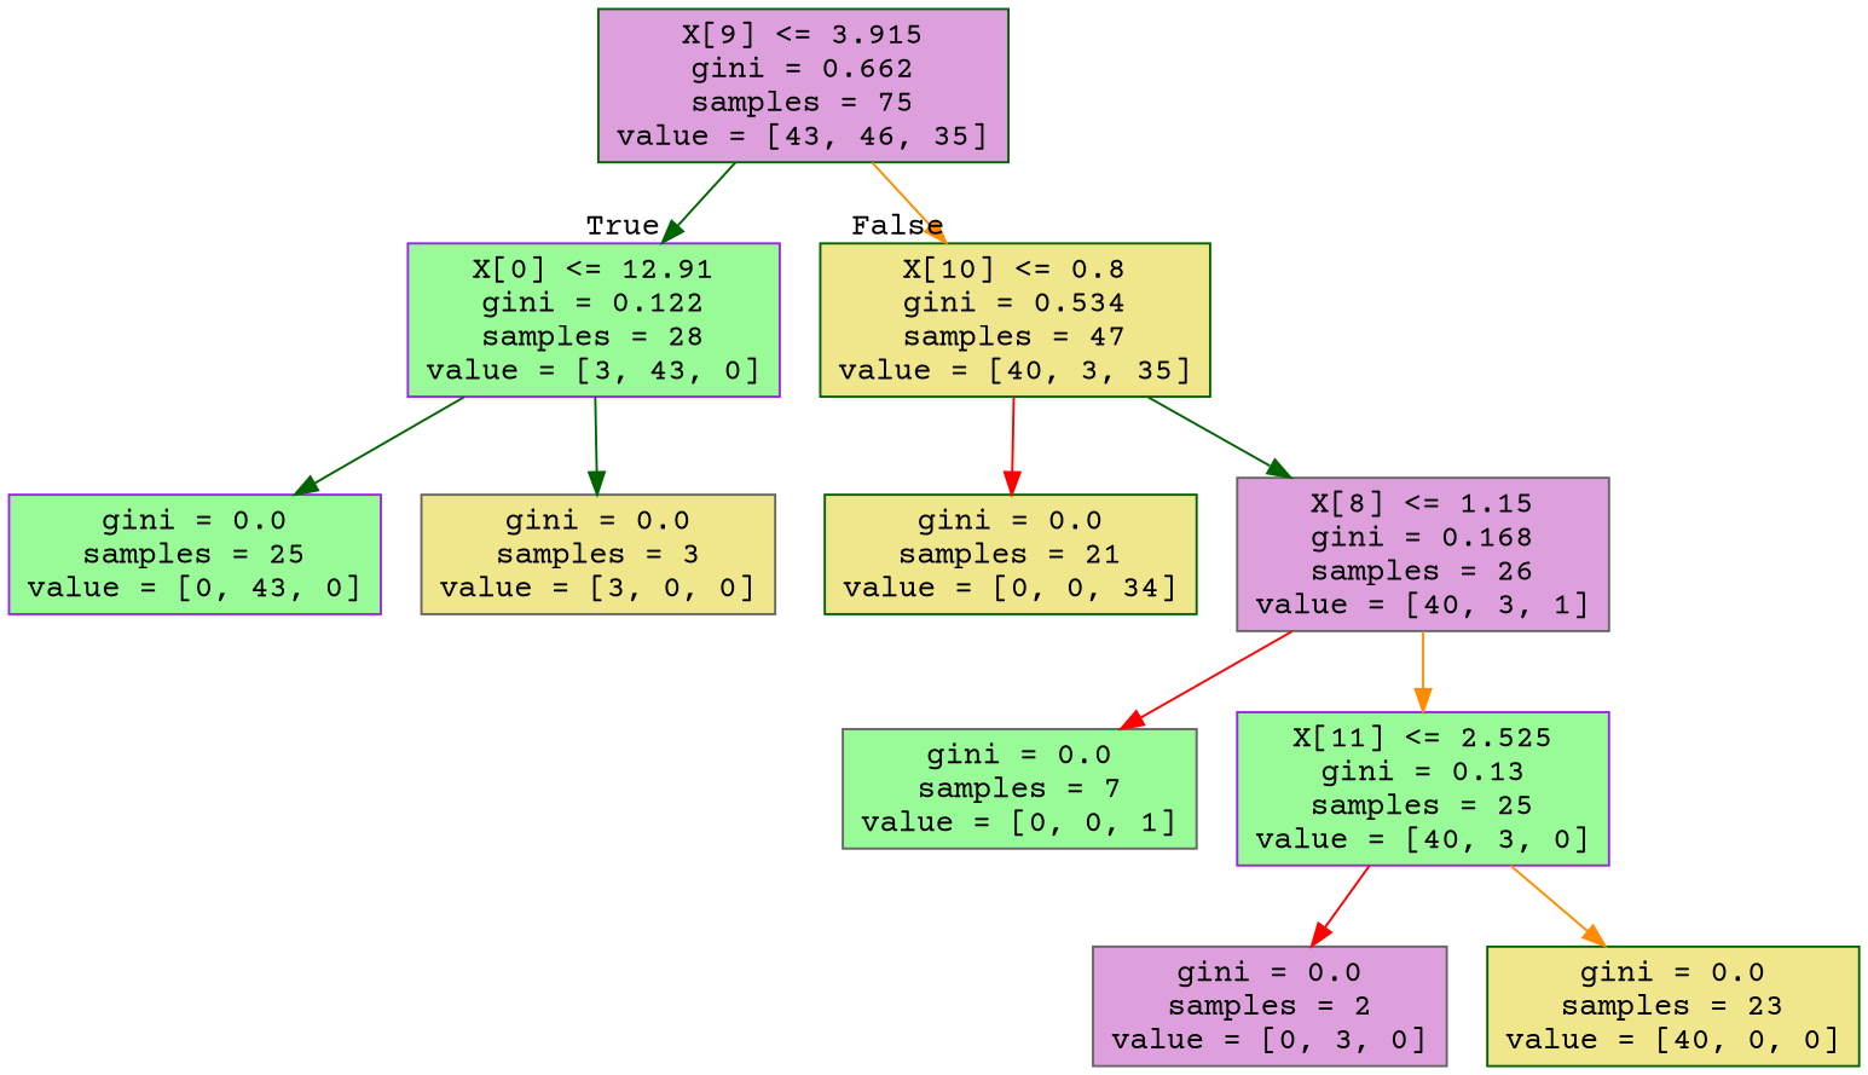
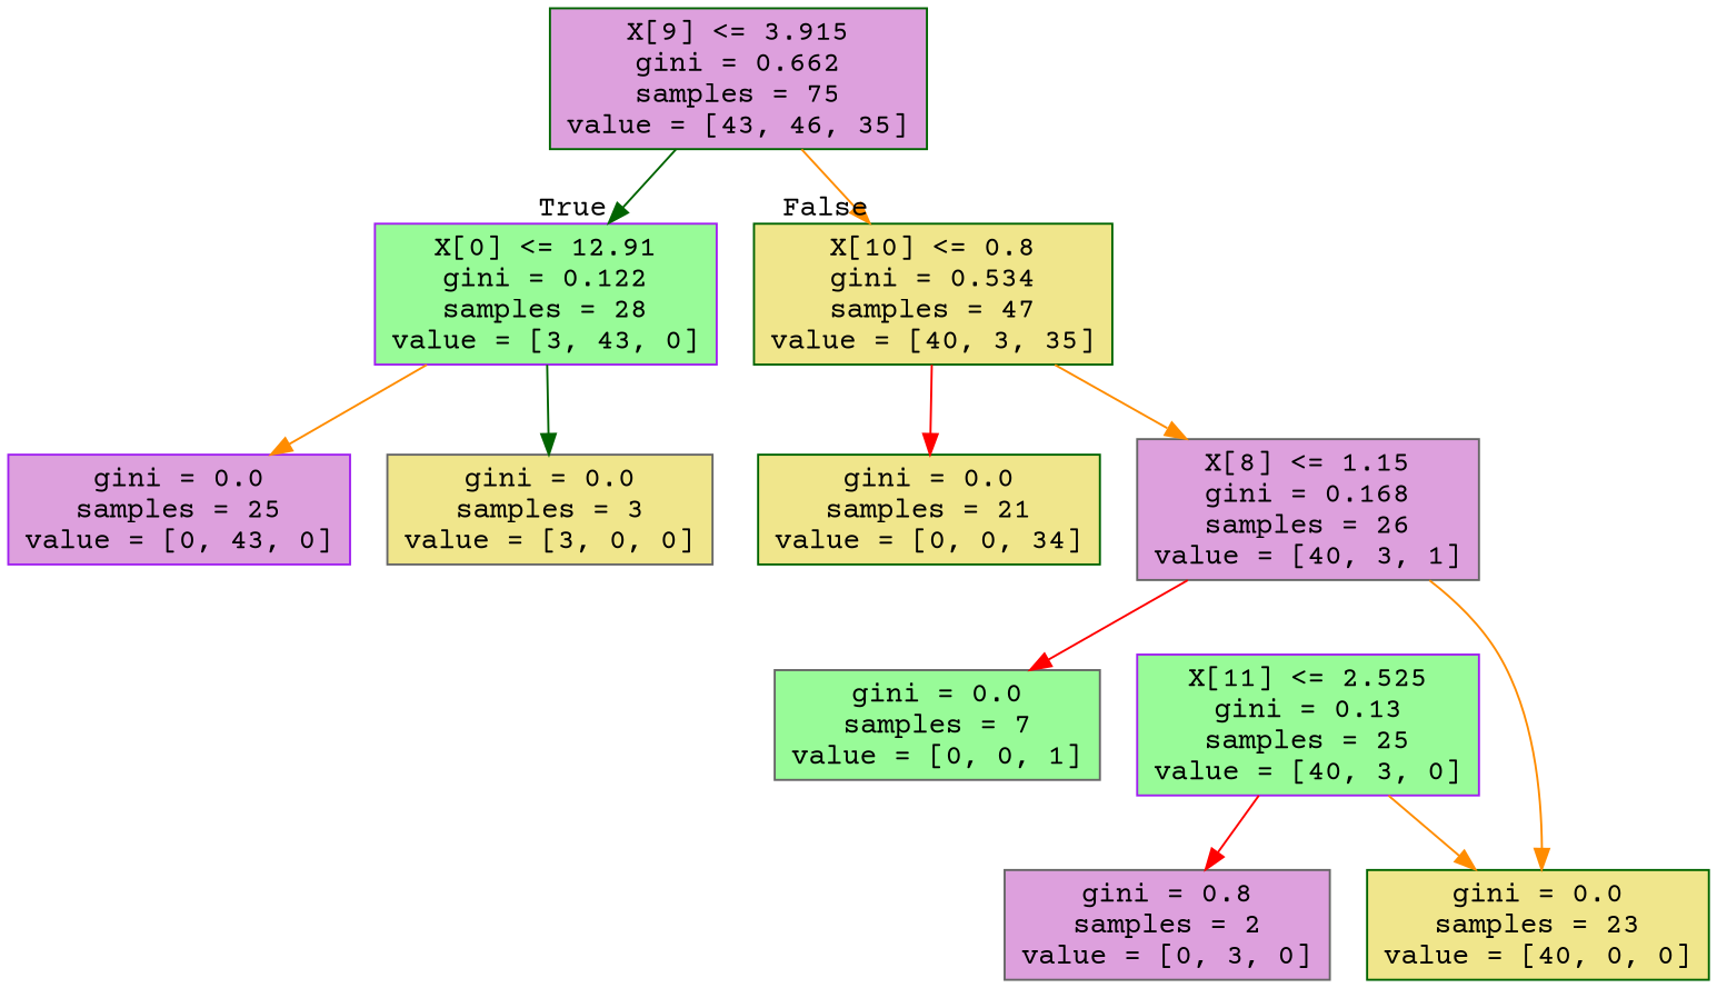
  digraph {
    fontname="Courier Prime"
    node [color=darkgreen fillcolor=palegreen fontname="Courier Prime" shape=box style=filled]
    edge [color=darkorange fontname="Courier Prime"]
    n1 [fillcolor=plum label="X[9] <= 3.915\ngini = 0.662\nsamples = 75\nvalue = [43, 46, 35]"]
    n2 [color=purple label="X[0] <= 12.91\ngini = 0.122\nsamples = 28\nvalue = [3, 43, 0]"]
    n3 [fillcolor=khaki label="X[10] <= 0.8\ngini = 0.534\nsamples = 47\nvalue = [40, 3, 35]"]
-   n4 [color=purple label="gini = 0.0\nsamples = 25\nvalue = [0, 43, 0]"]
+   n4 [color=purple fillcolor=plum label="gini = 0.0\nsamples = 25\nvalue = [0, 43, 0]"]
    n5 [color=gray40 fillcolor=khaki label="gini = 0.0\nsamples = 3\nvalue = [3, 0, 0]"]
    n6 [fillcolor=khaki label="gini = 0.0\nsamples = 21\nvalue = [0, 0, 34]"]
    n7 [color=gray40 fillcolor=plum label="X[8] <= 1.15\ngini = 0.168\nsamples = 26\nvalue = [40, 3, 1]"]
    n8 [color=gray40 label="gini = 0.0\nsamples = 7\nvalue = [0, 0, 1]"]
    n9 [color=purple label="X[11] <= 2.525\ngini = 0.13\nsamples = 25\nvalue = [40, 3, 0]"]
-   n10 [color=gray40 fillcolor=plum label="gini = 0.0\nsamples = 2\nvalue = [0, 3, 0]"]
+   n10 [color=gray40 fillcolor=plum label="gini = 0.8\nsamples = 2\nvalue = [0, 3, 0]"]
    n11 [fillcolor=khaki label="gini = 0.0\nsamples = 23\nvalue = [40, 0, 0]"]
    n1 -> n2 [color=darkgreen headlabel=True labelangle=45 labeldistance=2.5]
    n1 -> n3 [headlabel=False labelangle=-45 labeldistance=2.5]
-   n2 -> n4 [color=darkgreen]
+   n2 -> n4
    n2 -> n5 [color=darkgreen]
    n3 -> n6 [color=red]
-   n3 -> n7 [color=darkgreen]
+   n3 -> n7
    n7 -> n8 [color=red]
-   n7 -> n9
+   n7 -> n11
    n9 -> n10 [color=red]
    n9 -> n11
  }
